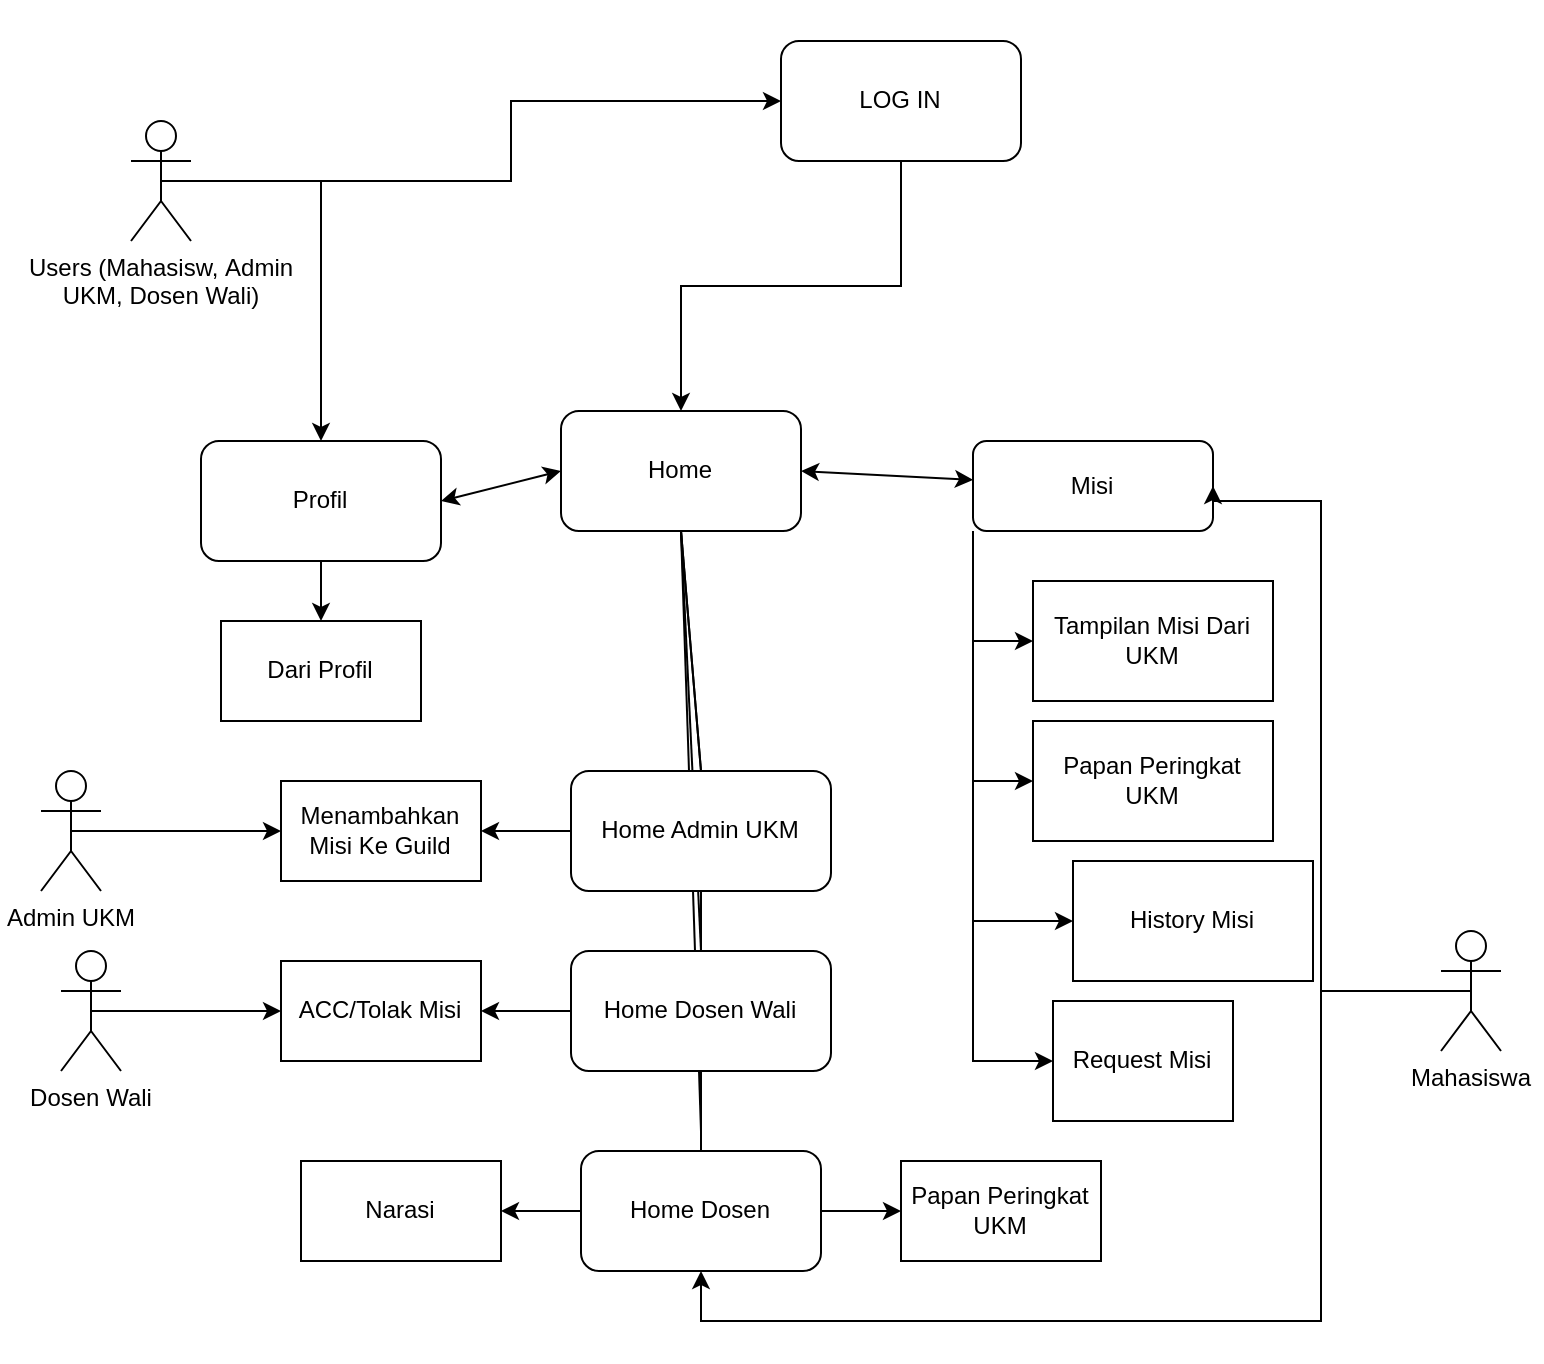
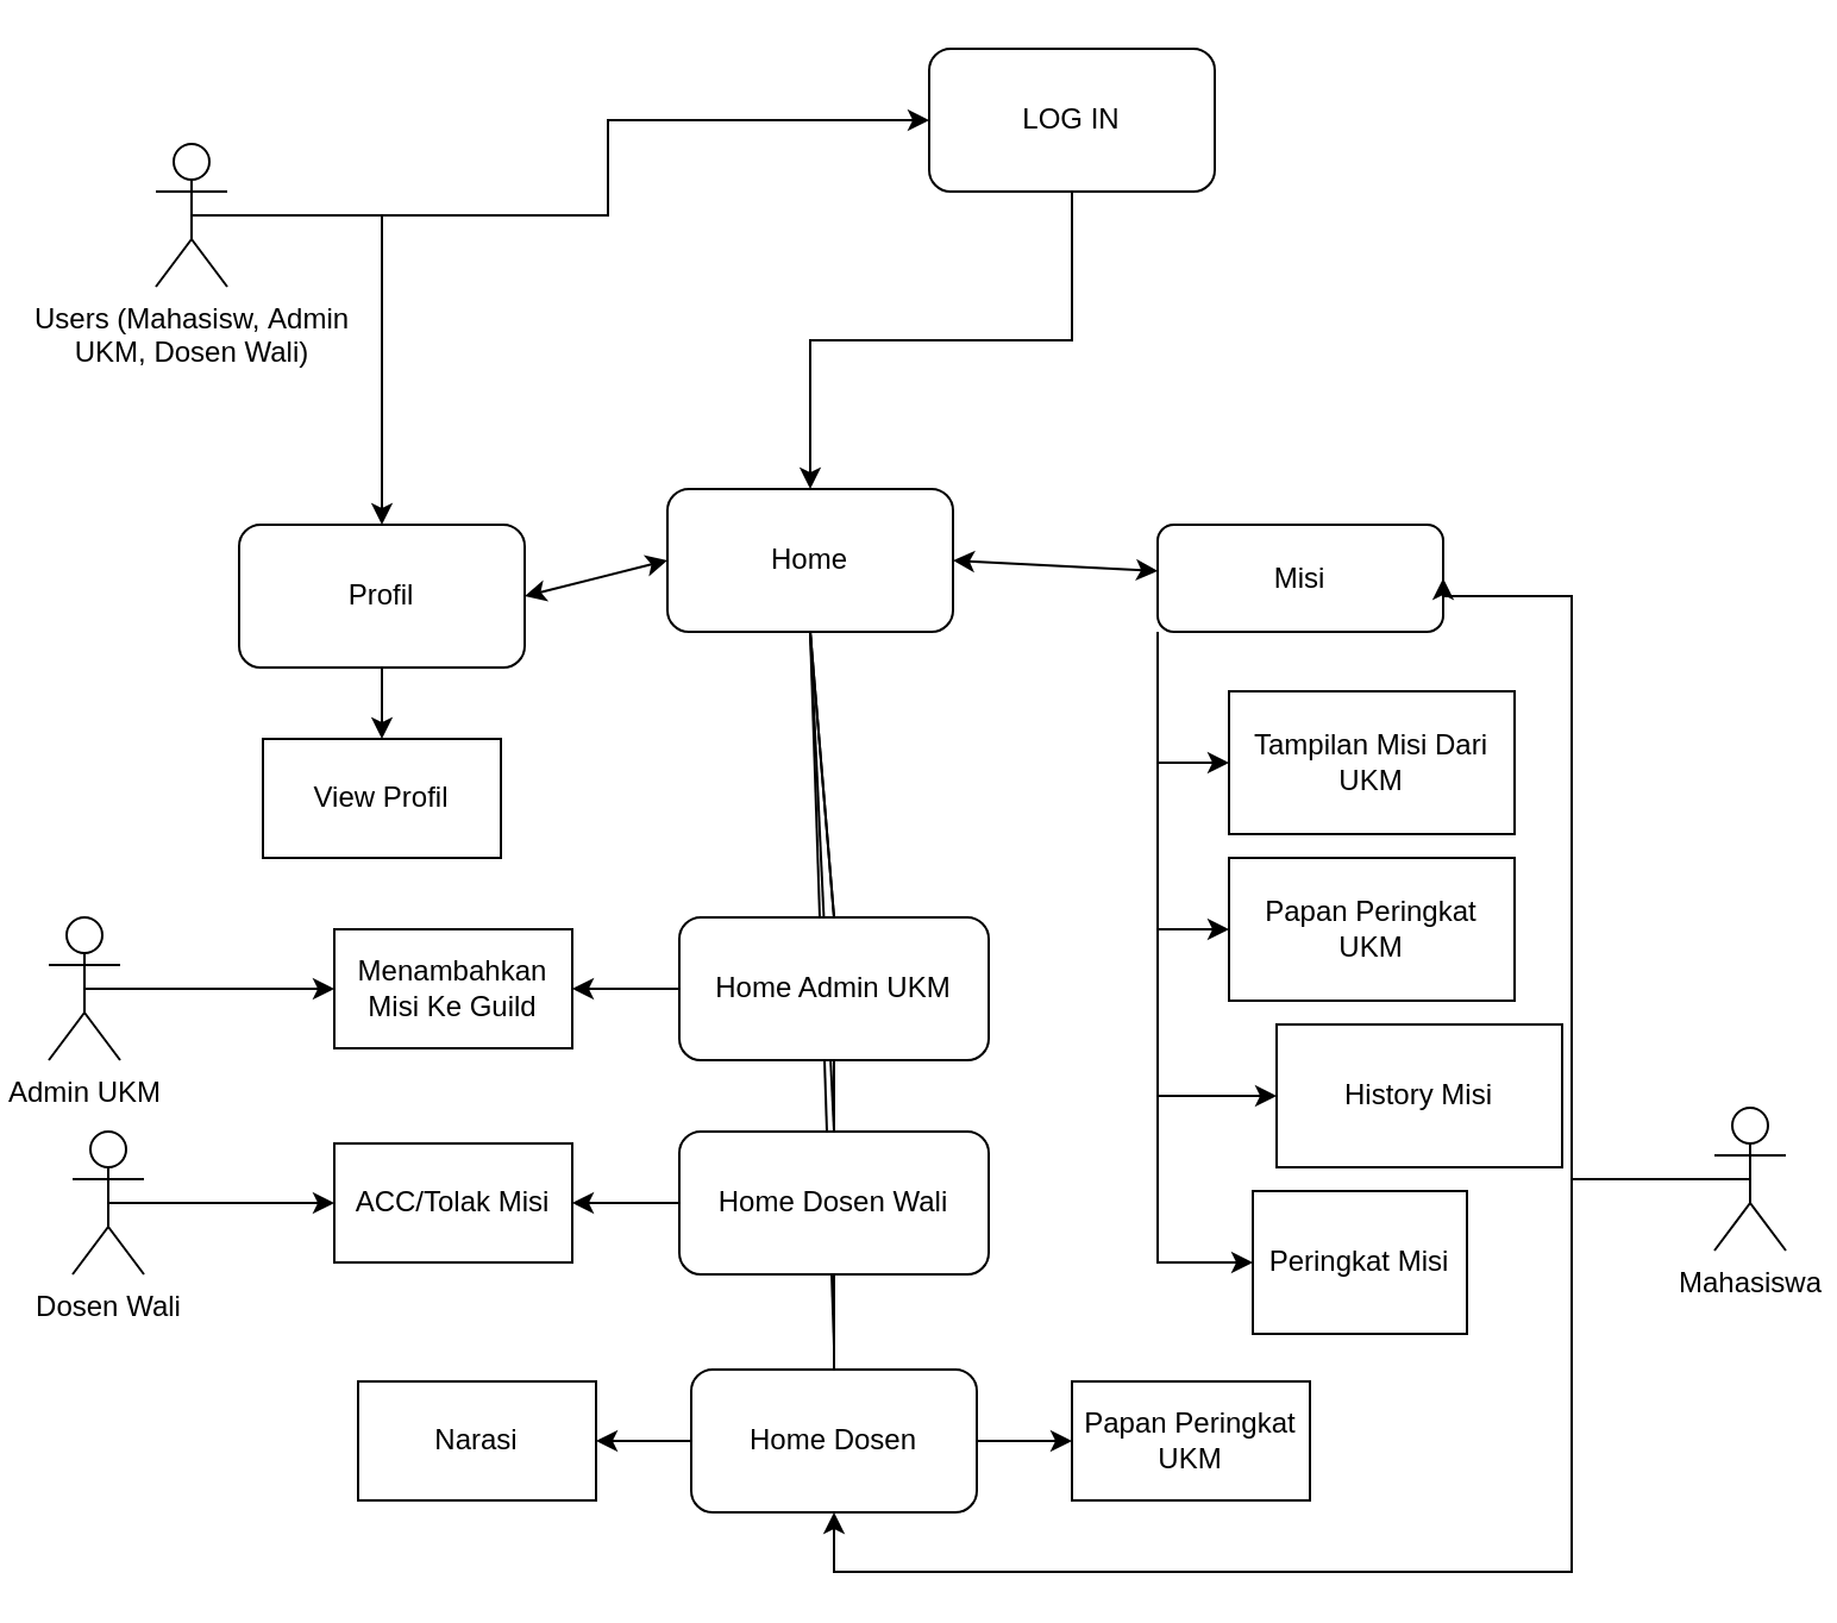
  <mxCell id="0" />
  <mxCell id="1" parent="0" />
  <mxCell id="2" style="edgeStyle=orthogonalEdgeStyle;rounded=0;orthogonalLoop=1;jettySize=auto;html=1;exitX=0.5;exitY=1;exitDx=0;exitDy=0;entryX=0.5;entryY=0;entryDx=0;entryDy=0;" parent="1" source="3" target="6" edge="1"><mxGeometry relative="1" as="geometry" /></mxCell>
  <mxCell id="3" value="LOG IN" style="rounded=1;whiteSpace=wrap;html=1;" parent="1" vertex="1"><mxGeometry x="390" y="20" width="120" height="60" as="geometry" /></mxCell>
  <mxCell id="4" style="edgeStyle=orthogonalEdgeStyle;rounded=0;orthogonalLoop=1;jettySize=auto;html=1;exitX=0.5;exitY=1;exitDx=0;exitDy=0;entryX=0.5;entryY=0;entryDx=0;entryDy=0;" parent="1" source="5" target="29" edge="1"><mxGeometry relative="1" as="geometry" /></mxCell>
  <mxCell id="5" value="Profil" style="rounded=1;whiteSpace=wrap;html=1;" parent="1" vertex="1"><mxGeometry x="100" y="220" width="120" height="60" as="geometry" /></mxCell>
  <mxCell id="6" value="Home" style="rounded=1;whiteSpace=wrap;html=1;" parent="1" vertex="1"><mxGeometry x="280" y="205" width="120" height="60" as="geometry" /></mxCell>
  <mxCell id="7" style="edgeStyle=orthogonalEdgeStyle;rounded=0;orthogonalLoop=1;jettySize=auto;html=1;exitX=1;exitY=0.5;exitDx=0;exitDy=0;" parent="1" source="9" target="26" edge="1"><mxGeometry relative="1" as="geometry" /></mxCell>
  <mxCell id="8" style="edgeStyle=orthogonalEdgeStyle;rounded=0;orthogonalLoop=1;jettySize=auto;html=1;exitX=0;exitY=0.5;exitDx=0;exitDy=0;entryX=1;entryY=0.5;entryDx=0;entryDy=0;" parent="1" source="9" target="27" edge="1"><mxGeometry relative="1" as="geometry"><mxPoint x="250" y="605" as="targetPoint" /></mxGeometry></mxCell>
  <mxCell id="9" value="Home Dosen" style="rounded=1;whiteSpace=wrap;html=1;" parent="1" vertex="1"><mxGeometry x="290" y="575" width="120" height="60" as="geometry" /></mxCell>
  <mxCell id="10" value="" style="endArrow=none;html=1;rounded=0;entryX=0.5;entryY=1;entryDx=0;entryDy=0;exitX=0.5;exitY=0;exitDx=0;exitDy=0;" parent="1" source="16" target="6" edge="1"><mxGeometry width="50" height="50" relative="1" as="geometry"><mxPoint x="360" y="530" as="sourcePoint" /><mxPoint x="410" y="480" as="targetPoint" /></mxGeometry></mxCell>
  <mxCell id="11" value="" style="endArrow=none;html=1;rounded=0;entryX=0.5;entryY=1;entryDx=0;entryDy=0;exitX=0.5;exitY=0;exitDx=0;exitDy=0;" parent="1" target="6" edge="1"><mxGeometry width="50" height="50" relative="1" as="geometry"><mxPoint x="350" y="565" as="sourcePoint" /><mxPoint x="360" y="290" as="targetPoint" /></mxGeometry></mxCell>
  <mxCell id="12" value="" style="endArrow=none;html=1;rounded=0;entryX=0.5;entryY=1;entryDx=0;entryDy=0;exitX=0.5;exitY=0;exitDx=0;exitDy=0;" parent="1" source="19" target="6" edge="1"><mxGeometry width="50" height="50" relative="1" as="geometry"><mxPoint x="360" y="470" as="sourcePoint" /><mxPoint x="360" y="290" as="targetPoint" /></mxGeometry></mxCell>
  <mxCell id="13" value="" style="endArrow=none;html=1;rounded=0;entryX=0.5;entryY=1;entryDx=0;entryDy=0;exitX=0.5;exitY=0;exitDx=0;exitDy=0;" parent="1" source="16" target="6" edge="1"><mxGeometry width="50" height="50" relative="1" as="geometry"><mxPoint x="465" y="490" as="sourcePoint" /><mxPoint x="360" y="290" as="targetPoint" /></mxGeometry></mxCell>
  <mxCell id="14" value="" style="endArrow=none;html=1;rounded=0;entryX=0.5;entryY=1;entryDx=0;entryDy=0;exitX=0.5;exitY=0;exitDx=0;exitDy=0;" parent="1" source="9" target="16" edge="1"><mxGeometry width="50" height="50" relative="1" as="geometry"><mxPoint x="350" y="655" as="sourcePoint" /><mxPoint x="350" y="355" as="targetPoint" /></mxGeometry></mxCell>
  <mxCell id="15" style="edgeStyle=orthogonalEdgeStyle;rounded=0;orthogonalLoop=1;jettySize=auto;html=1;exitX=0;exitY=0.5;exitDx=0;exitDy=0;" parent="1" source="16" target="20" edge="1"><mxGeometry relative="1" as="geometry" /></mxCell>
  <mxCell id="16" value="Home Admin UKM" style="rounded=1;whiteSpace=wrap;html=1;" parent="1" vertex="1"><mxGeometry x="285" y="385" width="130" height="60" as="geometry" /></mxCell>
  <mxCell id="17" value="ACC/Tolak Misi" style="rounded=0;whiteSpace=wrap;html=1;" parent="1" vertex="1"><mxGeometry x="140" y="480" width="100" height="50" as="geometry" /></mxCell>
  <mxCell id="18" style="edgeStyle=orthogonalEdgeStyle;rounded=0;orthogonalLoop=1;jettySize=auto;html=1;exitX=0;exitY=0.5;exitDx=0;exitDy=0;" parent="1" source="19" target="17" edge="1"><mxGeometry relative="1" as="geometry" /></mxCell>
  <mxCell id="19" value="Home Dosen Wali" style="rounded=1;whiteSpace=wrap;html=1;" parent="1" vertex="1"><mxGeometry x="285" y="475" width="130" height="60" as="geometry" /></mxCell>
  <mxCell id="20" value="Menambahkan Misi Ke Guild" style="rounded=0;whiteSpace=wrap;html=1;" parent="1" vertex="1"><mxGeometry x="140" y="390" width="100" height="50" as="geometry" /></mxCell>
  <mxCell id="21" style="edgeStyle=orthogonalEdgeStyle;rounded=0;orthogonalLoop=1;jettySize=auto;html=1;exitX=0;exitY=1;exitDx=0;exitDy=0;entryX=0;entryY=0.5;entryDx=0;entryDy=0;" parent="1" source="25" target="30" edge="1"><mxGeometry relative="1" as="geometry" /></mxCell>
  <mxCell id="22" style="edgeStyle=orthogonalEdgeStyle;rounded=0;orthogonalLoop=1;jettySize=auto;html=1;exitX=0;exitY=1;exitDx=0;exitDy=0;entryX=0;entryY=0.5;entryDx=0;entryDy=0;" parent="1" source="25" target="31" edge="1"><mxGeometry relative="1" as="geometry" /></mxCell>
  <mxCell id="23" style="edgeStyle=orthogonalEdgeStyle;rounded=0;orthogonalLoop=1;jettySize=auto;html=1;exitX=0;exitY=1;exitDx=0;exitDy=0;entryX=0;entryY=0.5;entryDx=0;entryDy=0;" parent="1" source="25" target="32" edge="1"><mxGeometry relative="1" as="geometry" /></mxCell>
  <mxCell id="24" style="edgeStyle=orthogonalEdgeStyle;rounded=0;orthogonalLoop=1;jettySize=auto;html=1;exitX=0;exitY=1;exitDx=0;exitDy=0;entryX=0;entryY=0.5;entryDx=0;entryDy=0;" parent="1" source="25" target="44" edge="1"><mxGeometry relative="1" as="geometry" /></mxCell>
  <mxCell id="25" value="Misi" style="rounded=1;whiteSpace=wrap;html=1;" parent="1" vertex="1"><mxGeometry x="486" y="220" width="120" height="45" as="geometry" /></mxCell>
  <mxCell id="26" value="Papan Peringkat UKM" style="rounded=0;whiteSpace=wrap;html=1;" parent="1" vertex="1"><mxGeometry x="450" y="580" width="100" height="50" as="geometry" /></mxCell>
  <mxCell id="27" value="Narasi" style="rounded=0;whiteSpace=wrap;html=1;" parent="1" vertex="1"><mxGeometry x="150" y="580" width="100" height="50" as="geometry" /></mxCell>
  <mxCell id="28" value="" style="endArrow=classic;startArrow=classic;html=1;rounded=0;entryX=0;entryY=0.5;entryDx=0;entryDy=0;exitX=1;exitY=0.5;exitDx=0;exitDy=0;" parent="1" source="5" target="6" edge="1"><mxGeometry width="50" height="50" relative="1" as="geometry"><mxPoint x="420" y="260" as="sourcePoint" /><mxPoint x="480" y="260" as="targetPoint" /></mxGeometry></mxCell>
- <mxCell id="29" value="Dari Profil" style="rounded=0;whiteSpace=wrap;html=1;" parent="1" vertex="1"><mxGeometry x="110" y="310" width="100" height="50" as="geometry" /></mxCell>
+ <mxCell id="29" value="View Profil" style="rounded=0;whiteSpace=wrap;html=1;" parent="1" vertex="1"><mxGeometry x="110" y="310" width="100" height="50" as="geometry" /></mxCell>
  <mxCell id="30" value="Tampilan Misi Dari UKM" style="rounded=0;whiteSpace=wrap;html=1;" parent="1" vertex="1"><mxGeometry x="516" y="290" width="120" height="60" as="geometry" /></mxCell>
  <mxCell id="31" value="Papan Peringkat UKM" style="rounded=0;whiteSpace=wrap;html=1;" parent="1" vertex="1"><mxGeometry x="516" y="360" width="120" height="60" as="geometry" /></mxCell>
- <mxCell id="32" value="Request Misi" style="rounded=0;whiteSpace=wrap;html=1;" parent="1" vertex="1"><mxGeometry x="526" y="500" width="90" height="60" as="geometry" /></mxCell>
+ <mxCell id="32" value="Peringkat Misi" style="rounded=0;whiteSpace=wrap;html=1;" parent="1" vertex="1"><mxGeometry x="526" y="500" width="90" height="60" as="geometry" /></mxCell>
  <mxCell id="33" style="edgeStyle=orthogonalEdgeStyle;rounded=0;orthogonalLoop=1;jettySize=auto;html=1;exitX=0.5;exitY=0.5;exitDx=0;exitDy=0;exitPerimeter=0;entryX=1;entryY=0.5;entryDx=0;entryDy=0;" parent="1" source="35" target="25" edge="1"><mxGeometry relative="1" as="geometry"><Array as="points"><mxPoint x="660" y="495" /><mxPoint x="660" y="250" /></Array></mxGeometry></mxCell>
  <mxCell id="34" style="edgeStyle=orthogonalEdgeStyle;rounded=0;orthogonalLoop=1;jettySize=auto;html=1;exitX=0.5;exitY=0.5;exitDx=0;exitDy=0;exitPerimeter=0;entryX=0.5;entryY=1;entryDx=0;entryDy=0;" parent="1" source="35" target="9" edge="1"><mxGeometry relative="1" as="geometry"><Array as="points"><mxPoint x="660" y="495" /><mxPoint x="660" y="660" /><mxPoint x="350" y="660" /></Array></mxGeometry></mxCell>
  <mxCell id="35" value="Mahasiswa" style="shape=umlActor;verticalLabelPosition=bottom;verticalAlign=top;html=1;outlineConnect=0;" parent="1" vertex="1"><mxGeometry x="720" y="465" width="30" height="60" as="geometry" /></mxCell>
  <mxCell id="36" style="edgeStyle=orthogonalEdgeStyle;rounded=0;orthogonalLoop=1;jettySize=auto;html=1;exitX=0.5;exitY=0.5;exitDx=0;exitDy=0;exitPerimeter=0;entryX=0;entryY=0.5;entryDx=0;entryDy=0;" parent="1" source="37" target="17" edge="1"><mxGeometry relative="1" as="geometry" /></mxCell>
  <mxCell id="37" value="Dosen Wali" style="shape=umlActor;verticalLabelPosition=bottom;verticalAlign=top;html=1;outlineConnect=0;" parent="1" vertex="1"><mxGeometry x="30" y="475" width="30" height="60" as="geometry" /></mxCell>
  <mxCell id="38" style="edgeStyle=orthogonalEdgeStyle;rounded=0;orthogonalLoop=1;jettySize=auto;html=1;exitX=0.5;exitY=0.5;exitDx=0;exitDy=0;exitPerimeter=0;entryX=0;entryY=0.5;entryDx=0;entryDy=0;" parent="1" source="39" target="20" edge="1"><mxGeometry relative="1" as="geometry" /></mxCell>
  <mxCell id="39" value="Admin UKM" style="shape=umlActor;verticalLabelPosition=bottom;verticalAlign=top;html=1;outlineConnect=0;" parent="1" vertex="1"><mxGeometry x="20" y="385" width="30" height="60" as="geometry" /></mxCell>
  <mxCell id="40" value="" style="endArrow=classic;startArrow=classic;html=1;rounded=0;exitX=1;exitY=0.5;exitDx=0;exitDy=0;" parent="1" source="6" target="25" edge="1"><mxGeometry width="50" height="50" relative="1" as="geometry"><mxPoint x="70" y="260" as="sourcePoint" /><mxPoint x="110" y="260" as="targetPoint" /></mxGeometry></mxCell>
  <mxCell id="41" style="edgeStyle=orthogonalEdgeStyle;rounded=0;orthogonalLoop=1;jettySize=auto;html=1;exitX=0.5;exitY=0.5;exitDx=0;exitDy=0;exitPerimeter=0;entryX=0;entryY=0.5;entryDx=0;entryDy=0;" parent="1" source="43" target="3" edge="1"><mxGeometry relative="1" as="geometry"><Array as="points"><mxPoint x="255" y="90" /><mxPoint x="255" y="50" /></Array></mxGeometry></mxCell>
  <mxCell id="42" style="edgeStyle=orthogonalEdgeStyle;rounded=0;orthogonalLoop=1;jettySize=auto;html=1;exitX=0.5;exitY=0.5;exitDx=0;exitDy=0;exitPerimeter=0;entryX=0.5;entryY=0;entryDx=0;entryDy=0;" parent="1" source="43" target="5" edge="1"><mxGeometry relative="1" as="geometry"><Array as="points"><mxPoint x="160" y="90" /></Array></mxGeometry></mxCell>
  <mxCell id="43" value="Users (Mahasisw,&amp;nbsp;&lt;span style=&quot;background-color: initial;&quot;&gt;Admin&lt;/span&gt;&lt;div&gt;&lt;span style=&quot;background-color: initial;&quot;&gt;UKM, Dosen Wali)&lt;/span&gt;&lt;/div&gt;" style="shape=umlActor;verticalLabelPosition=bottom;verticalAlign=top;html=1;outlineConnect=0;" parent="1" vertex="1"><mxGeometry x="65" y="60" width="30" height="60" as="geometry" /></mxCell>
  <mxCell id="44" value="History Misi" style="rounded=0;whiteSpace=wrap;html=1;" parent="1" vertex="1"><mxGeometry x="536" y="430" width="120" height="60" as="geometry" /></mxCell>
